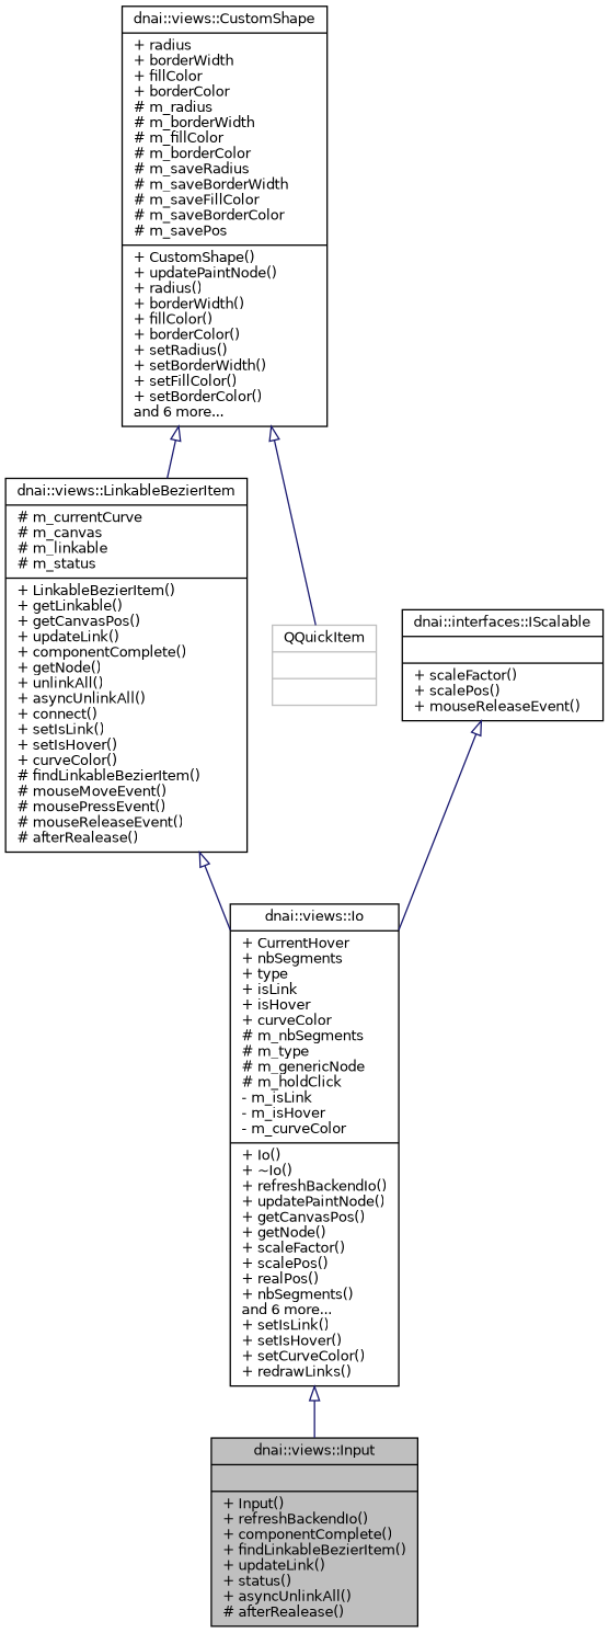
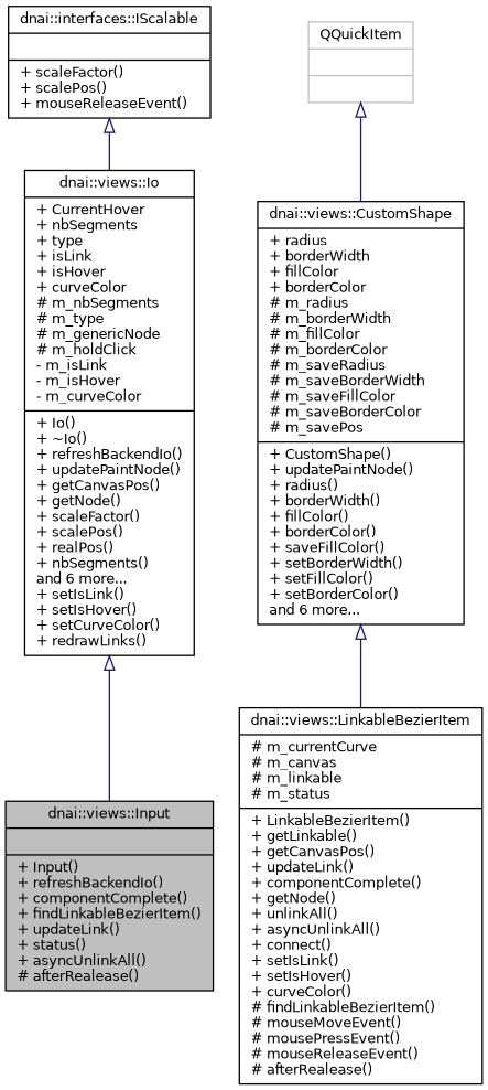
  digraph {
    fontname="DejaVu Sans"
    node [color=black fillcolor=white fontname="DejaVu Sans" fontsize=10 shape=record style=filled]
    edge [arrowtail=onormal color=midnightblue dir=back fontname="DejaVu Sans" fontsize=10 labelfontname=Helvetica labelfontsize=10 style=solid]
    n1 [fillcolor=grey75 fontcolor=black height=0.2 label="{dnai::views::Input\n||+ Input()\l+ refreshBackendIo()\l+ componentComplete()\l+ findLinkableBezierItem()\l+ updateLink()\l+ status()\l+ asyncUnlinkAll()\l# afterRealease()\l}" width=0.4]
    n2 [height=0.2 label="{dnai::views::Io\n|+ CurrentHover\l+ nbSegments\l+ type\l+ isLink\l+ isHover\l+ curveColor\l# m_nbSegments\l# m_type\l# m_genericNode\l# m_holdClick\l- m_isLink\l- m_isHover\l- m_curveColor\l|+ Io()\l+ ~Io()\l+ refreshBackendIo()\l+ updatePaintNode()\l+ getCanvasPos()\l+ getNode()\l+ scaleFactor()\l+ scalePos()\l+ realPos()\l+ nbSegments()\land 6 more...\l+ setIsLink()\l+ setIsHover()\l+ setCurveColor()\l+ redrawLinks()\l}" width=0.4]
    n3 [height=0.2 label="{dnai::views::LinkableBezierItem\n|# m_currentCurve\l# m_canvas\l# m_linkable\l# m_status\l|+ LinkableBezierItem()\l+ getLinkable()\l+ getCanvasPos()\l+ updateLink()\l+ componentComplete()\l+ getNode()\l+ unlinkAll()\l+ asyncUnlinkAll()\l+ connect()\l+ setIsLink()\l+ setIsHover()\l+ curveColor()\l# findLinkableBezierItem()\l# mouseMoveEvent()\l# mousePressEvent()\l# mouseReleaseEvent()\l# afterRealease()\l}" width=0.4]
-   n4 [height=0.2 label="{dnai::views::CustomShape\n|+ radius\l+ borderWidth\l+ fillColor\l+ borderColor\l# m_radius\l# m_borderWidth\l# m_fillColor\l# m_borderColor\l# m_saveRadius\l# m_saveBorderWidth\l# m_saveFillColor\l# m_saveBorderColor\l# m_savePos\l|+ CustomShape()\l+ updatePaintNode()\l+ radius()\l+ borderWidth()\l+ fillColor()\l+ borderColor()\l+ setRadius()\l+ setBorderWidth()\l+ setFillColor()\l+ setBorderColor()\land 6 more...\l}" width=0.4]
+   n4 [height=0.2 label="{dnai::views::CustomShape\n|+ radius\l+ borderWidth\l+ fillColor\l+ borderColor\l# m_radius\l# m_borderWidth\l# m_fillColor\l# m_borderColor\l# m_saveRadius\l# m_saveBorderWidth\l# m_saveFillColor\l# m_saveBorderColor\l# m_savePos\l|+ CustomShape()\l+ updatePaintNode()\l+ radius()\l+ borderWidth()\l+ fillColor()\l+ borderColor()\l+ saveFillColor()\l+ setBorderWidth()\l+ setFillColor()\l+ setBorderColor()\land 6 more...\l}" width=0.4]
    n5 [color=grey75 height=0.2 label="{QQuickItem\n||}" width=0.4]
    n6 [height=0.2 label="{dnai::interfaces::IScalable\n||+ scaleFactor()\l+ scalePos()\l+ mouseReleaseEvent()\l}" width=0.4]
    n2 -> n1
-   n3 -> n2
    n4 -> n3
-   n4 -> n5
+   n5 -> n4
    n6 -> n2
  }
